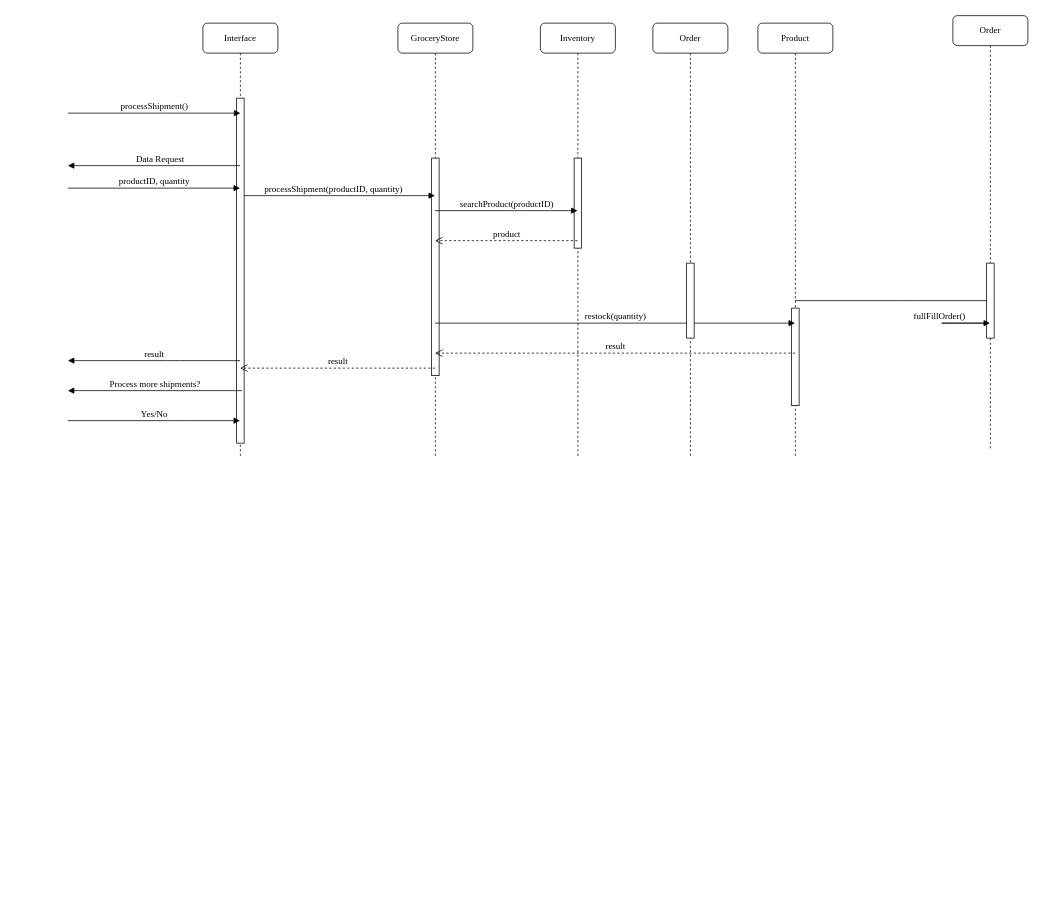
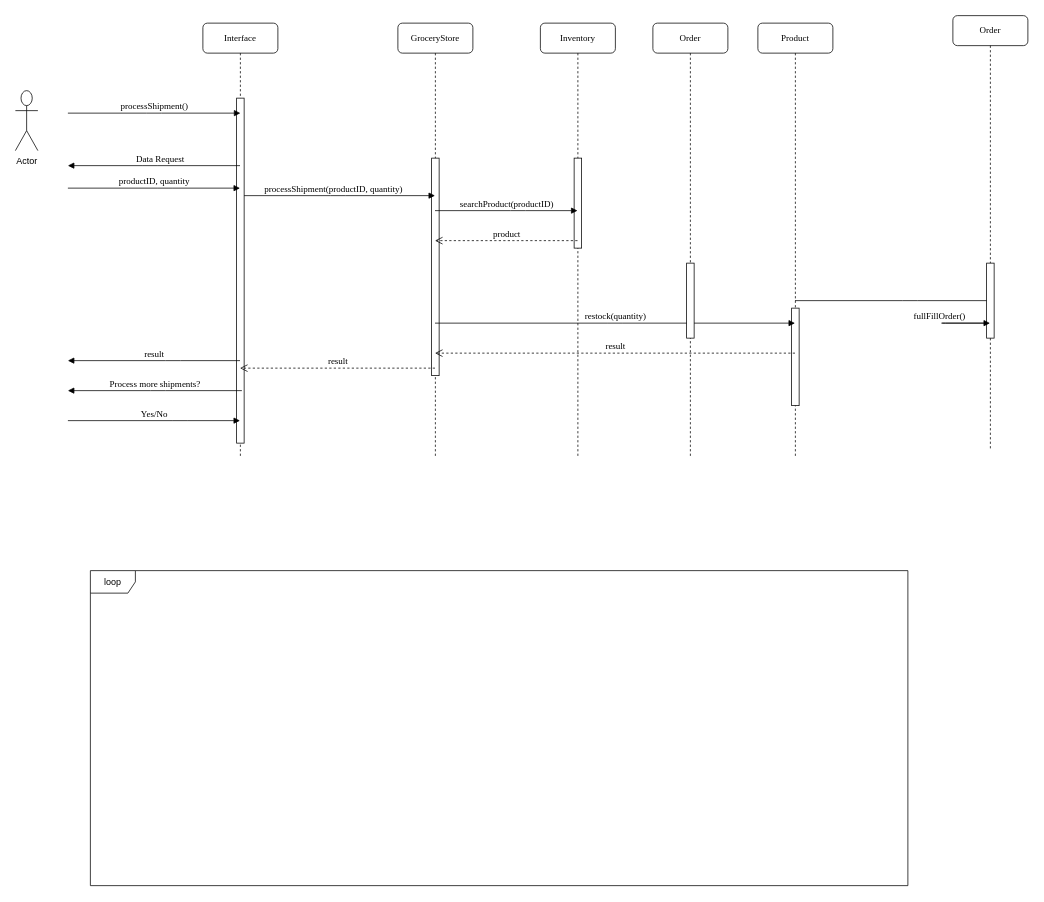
  <mxCell id="0" />
  <mxCell id="1" parent="0" />
  <mxCell id="2" value="GroceryStore" style="shape=umlLifeline;perimeter=lifelinePerimeter;whiteSpace=wrap;html=1;container=1;collapsible=0;recursiveResize=0;outlineConnect=0;rounded=1;shadow=0;comic=0;labelBackgroundColor=none;strokeWidth=1;fontFamily=Verdana;fontSize=12;align=center;" parent="1" vertex="1"><mxGeometry x="530" y="30" width="100" height="580" as="geometry" /></mxCell>
  <mxCell id="3" value="" style="html=1;points=[];perimeter=orthogonalPerimeter;rounded=0;shadow=0;comic=0;labelBackgroundColor=none;strokeWidth=1;fontFamily=Verdana;fontSize=12;align=center;" parent="2" vertex="1"><mxGeometry x="45" y="180" width="10" height="290" as="geometry" /></mxCell>
  <mxCell id="4" value="Product" style="shape=umlLifeline;perimeter=lifelinePerimeter;whiteSpace=wrap;html=1;container=1;collapsible=0;recursiveResize=0;outlineConnect=0;rounded=1;shadow=0;comic=0;labelBackgroundColor=none;strokeWidth=1;fontFamily=Verdana;fontSize=12;align=center;" parent="1" vertex="1"><mxGeometry x="1010" y="30" width="100" height="580" as="geometry" /></mxCell>
  <mxCell id="5" value="" style="html=1;points=[];perimeter=orthogonalPerimeter;rounded=0;shadow=0;comic=0;labelBackgroundColor=none;strokeWidth=1;fontFamily=Verdana;fontSize=12;align=center;" parent="4" vertex="1"><mxGeometry x="45" y="380" width="10" height="130" as="geometry" /></mxCell>
  <mxCell id="6" value="Inventory" style="shape=umlLifeline;perimeter=lifelinePerimeter;whiteSpace=wrap;html=1;container=1;collapsible=0;recursiveResize=0;outlineConnect=0;rounded=1;shadow=0;comic=0;labelBackgroundColor=none;strokeWidth=1;fontFamily=Verdana;fontSize=12;align=center;" parent="1" vertex="1"><mxGeometry x="720" y="30" width="100" height="580" as="geometry" /></mxCell>
  <mxCell id="7" value="" style="html=1;points=[];perimeter=orthogonalPerimeter;rounded=0;shadow=0;comic=0;labelBackgroundColor=none;strokeWidth=1;fontFamily=Verdana;fontSize=12;align=center;" parent="6" vertex="1"><mxGeometry x="45" y="180" width="10" height="120" as="geometry" /></mxCell>
  <mxCell id="8" value="Interface" style="shape=umlLifeline;perimeter=lifelinePerimeter;whiteSpace=wrap;html=1;container=1;collapsible=0;recursiveResize=0;outlineConnect=0;rounded=1;shadow=0;comic=0;labelBackgroundColor=none;strokeWidth=1;fontFamily=Verdana;fontSize=12;align=center;" parent="1" vertex="1"><mxGeometry x="270" y="30" width="100" height="580" as="geometry" /></mxCell>
  <mxCell id="9" value="" style="html=1;points=[];perimeter=orthogonalPerimeter;rounded=0;shadow=0;comic=0;labelBackgroundColor=none;strokeWidth=1;fontFamily=Verdana;fontSize=12;align=center;" parent="8" vertex="1"><mxGeometry x="45" y="100" width="10" height="460" as="geometry" /></mxCell>
  <mxCell id="10" value="processShipment()" style="html=1;verticalAlign=bottom;endArrow=block;entryX=0;entryY=0;labelBackgroundColor=none;fontFamily=Verdana;fontSize=12;edgeStyle=elbowEdgeStyle;elbow=vertical;startArrow=none;" parent="8" edge="1"><mxGeometry relative="1" as="geometry"><mxPoint x="-180" y="120" as="sourcePoint" /><mxPoint x="50" y="120.0" as="targetPoint" /></mxGeometry></mxCell>
  <mxCell id="11" value="processShipment(productID, quantity)" style="html=1;verticalAlign=bottom;endArrow=block;labelBackgroundColor=none;fontFamily=Verdana;fontSize=12;edgeStyle=elbowEdgeStyle;elbow=vertical;" parent="1" source="9" target="2" edge="1"><mxGeometry x="-0.065" relative="1" as="geometry"><mxPoint x="510" y="140" as="sourcePoint" /><mxPoint x="560" y="240" as="targetPoint" /><Array as="points"><mxPoint x="450" y="260" /><mxPoint x="430" y="260" /></Array><mxPoint as="offset" /></mxGeometry></mxCell>
  <mxCell id="12" value="searchProduct(productID)" style="html=1;verticalAlign=bottom;endArrow=block;labelBackgroundColor=none;fontFamily=Verdana;fontSize=12;edgeStyle=elbowEdgeStyle;elbow=vertical;" parent="1" source="2" target="6" edge="1"><mxGeometry relative="1" as="geometry"><mxPoint x="610" y="260" as="sourcePoint" /><Array as="points"><mxPoint x="690" y="280" /><mxPoint x="650" y="260" /><mxPoint x="735" y="310" /><mxPoint x="630" y="260" /><mxPoint x="680" y="270" /><mxPoint x="620" y="230" /><mxPoint x="690" y="200" /></Array><mxPoint x="735" y="260" as="targetPoint" /></mxGeometry></mxCell>
+ <mxCell id="13" value="Actor" style="shape=umlActor;verticalLabelPosition=bottom;verticalAlign=top;html=1;outlineConnect=0;" parent="1" vertex="1"><mxGeometry x="20" y="120" width="30" height="80" as="geometry" /></mxCell>
  <mxCell id="14" value="product" style="html=1;verticalAlign=bottom;endArrow=open;dashed=1;endSize=8;labelBackgroundColor=none;fontFamily=Verdana;fontSize=12;edgeStyle=elbowEdgeStyle;elbow=vertical;" parent="1" source="6" target="2" edge="1"><mxGeometry relative="1" as="geometry"><mxPoint x="625" y="280" as="targetPoint" /><Array as="points"><mxPoint x="680" y="320" /><mxPoint x="660" y="300" /><mxPoint x="730" y="290" /><mxPoint x="625" y="280" /><mxPoint x="655" y="280" /></Array><mxPoint x="680" y="280" as="sourcePoint" /></mxGeometry></mxCell>
  <mxCell id="15" value="restock(quantity)" style="html=1;verticalAlign=bottom;endArrow=block;labelBackgroundColor=none;fontFamily=Verdana;fontSize=12;edgeStyle=elbowEdgeStyle;elbow=vertical;" parent="1" source="2" target="4" edge="1"><mxGeometry relative="1" as="geometry"><mxPoint x="610" y="340" as="sourcePoint" /><Array as="points"><mxPoint x="820" y="430" /><mxPoint x="670" y="400" /><mxPoint x="810" y="370" /><mxPoint x="640" y="350" /><mxPoint x="660" y="420" /><mxPoint x="700" y="350" /><mxPoint x="620" y="370" /><mxPoint x="670" y="370" /><mxPoint x="660" y="390" /><mxPoint x="680" y="340" /><mxPoint x="715" y="370" /><mxPoint x="800" y="420" /><mxPoint x="695" y="370" /><mxPoint x="745" y="380" /><mxPoint x="685" y="340" /><mxPoint x="755" y="310" /></Array><mxPoint x="740" y="370" as="targetPoint" /></mxGeometry></mxCell>
  <mxCell id="16" value="result" style="html=1;verticalAlign=bottom;endArrow=open;dashed=1;endSize=8;labelBackgroundColor=none;fontFamily=Verdana;fontSize=12;edgeStyle=elbowEdgeStyle;elbow=vertical;" parent="1" source="2" target="8" edge="1"><mxGeometry relative="1" as="geometry"><mxPoint x="360" y="410" as="targetPoint" /><Array as="points"><mxPoint x="470" y="490" /><mxPoint x="490" y="450" /><mxPoint x="400" y="430" /><mxPoint x="480" y="420" /><mxPoint x="410" y="450" /><mxPoint x="470" y="500" /><mxPoint x="420" y="470" /><mxPoint x="410" y="430" /><mxPoint x="450" y="370" /><mxPoint x="371" y="420" /><mxPoint x="265.5" y="400" /><mxPoint x="295.5" y="400" /></Array><mxPoint x="540" y="410" as="sourcePoint" /></mxGeometry></mxCell>
  <mxCell id="17" value="Order" style="shape=umlLifeline;perimeter=lifelinePerimeter;whiteSpace=wrap;html=1;container=1;collapsible=0;recursiveResize=0;outlineConnect=0;rounded=1;shadow=0;comic=0;labelBackgroundColor=none;strokeWidth=1;fontFamily=Verdana;fontSize=12;align=center;" parent="1" vertex="1"><mxGeometry x="1270" y="20" width="100" height="580" as="geometry" /></mxCell>
  <mxCell id="18" value="" style="html=1;points=[];perimeter=orthogonalPerimeter;rounded=0;shadow=0;comic=0;labelBackgroundColor=none;strokeWidth=1;fontFamily=Verdana;fontSize=12;align=center;" parent="17" vertex="1"><mxGeometry x="45" y="330" width="10" height="100" as="geometry" /></mxCell>
  <mxCell id="19" value="fullFillOrder()" style="html=1;verticalAlign=bottom;endArrow=block;labelBackgroundColor=none;fontFamily=Verdana;fontSize=12;edgeStyle=elbowEdgeStyle;elbow=vertical;startArrow=none;" parent="17" source="18" target="17" edge="1"><mxGeometry relative="1" as="geometry"><mxPoint x="-210" y="380" as="sourcePoint" /><Array as="points"><mxPoint x="-20" y="410" /><mxPoint x="-10" y="370" /><mxPoint x="-30" y="350" /><mxPoint x="-30" y="340" /><mxPoint x="-20" y="350" /><mxPoint x="-20" y="350" /><mxPoint x="-20" y="350" /><mxPoint x="-20" y="360" /><mxPoint x="-20" y="350" /><mxPoint x="-50" y="180" /><mxPoint x="-180" y="360" /><mxPoint x="-130" y="390" /><mxPoint x="-164" y="380" /><mxPoint x="-164.5" y="430" /><mxPoint x="-194.5" y="440" /><mxPoint x="-84.5" y="460" /><mxPoint x="-74.5" y="470" /><mxPoint x="-54" y="430" /><mxPoint x="-64" y="380" /><mxPoint x="-44" y="330" /><mxPoint x="-9" y="360" /><mxPoint x="76" y="410" /><mxPoint x="-29" y="360" /><mxPoint x="21" y="370" /><mxPoint x="-39" y="330" /><mxPoint x="31" y="300" /></Array><mxPoint x="-20" y="430" as="targetPoint" /></mxGeometry></mxCell>
  <mxCell id="20" value="result" style="html=1;verticalAlign=bottom;endArrow=open;dashed=1;endSize=8;labelBackgroundColor=none;fontFamily=Verdana;fontSize=12;edgeStyle=elbowEdgeStyle;elbow=vertical;" parent="1" source="4" target="2" edge="1"><mxGeometry relative="1" as="geometry"><mxPoint x="590" y="520" as="targetPoint" /><Array as="points"><mxPoint x="680" y="470" /><mxPoint x="770" y="430" /><mxPoint x="800" y="410" /><mxPoint x="700" y="400" /><mxPoint x="680" y="390" /><mxPoint x="770" y="400" /><mxPoint x="710" y="420" /><mxPoint x="680" y="460" /><mxPoint x="660" y="440" /><mxPoint x="510.5" y="440" /><mxPoint x="460.5" y="410" /><mxPoint x="450.5" y="370" /><mxPoint x="490.5" y="310" /><mxPoint x="411.5" y="360" /><mxPoint x="306" y="340" /><mxPoint x="336" y="340" /></Array><mxPoint x="620" y="440" as="sourcePoint" /></mxGeometry></mxCell>
+ <mxCell id="21" value="loop" style="shape=umlFrame;whiteSpace=wrap;html=1;" parent="1" vertex="1"><mxGeometry x="120" y="760" width="1090" height="420" as="geometry" /></mxCell>
  <mxCell id="22" value="Data Request" style="html=1;verticalAlign=bottom;endArrow=block;labelBackgroundColor=none;fontFamily=Verdana;fontSize=12;edgeStyle=elbowEdgeStyle;elbow=vertical;startArrow=none;" parent="1" source="8" edge="1"><mxGeometry x="-0.062" relative="1" as="geometry"><mxPoint y="223" as="sourcePoint" x="290" /><mxPoint x="90" y="220" as="targetPoint" /><Array as="points"><mxPoint x="200" y="220" /><mxPoint x="150" y="200" /><mxPoint x="230" y="270" /><mxPoint x="210" y="270" /><mxPoint x="250" y="220" /><mxPoint x="250" y="190" /><mxPoint x="250" y="180" /><mxPoint x="210" y="220" /></Array><mxPoint x="1" as="offset" /></mxGeometry></mxCell>
  <mxCell id="23" value="result" style="html=1;verticalAlign=bottom;endArrow=block;labelBackgroundColor=none;fontFamily=Verdana;fontSize=12;edgeStyle=elbowEdgeStyle;elbow=vertical;startArrow=none;" parent="1" source="8" edge="1"><mxGeometry relative="1" as="geometry"><mxPoint x="140" y="440" as="sourcePoint" /><mxPoint x="90" y="480" as="targetPoint" /><Array as="points"><mxPoint x="230" y="480" /></Array></mxGeometry></mxCell>
  <mxCell id="24" value="Yes/No" style="html=1;verticalAlign=bottom;endArrow=block;labelBackgroundColor=none;fontFamily=Verdana;fontSize=12;edgeStyle=elbowEdgeStyle;elbow=vertical;startArrow=none;" parent="1" target="8" edge="1"><mxGeometry relative="1" as="geometry"><mxPoint x="90" y="560" as="sourcePoint" /><mxPoint y="520" as="targetPoint" x="290" /><Array as="points"><mxPoint x="240" y="560" /><mxPoint x="230" y="530" /><mxPoint x="260" y="540" /></Array></mxGeometry></mxCell>
  <mxCell id="25" value="Process more shipments?" style="html=1;verticalAlign=bottom;endArrow=block;labelBackgroundColor=none;fontFamily=Verdana;fontSize=12;edgeStyle=elbowEdgeStyle;elbow=vertical;startArrow=none;" parent="1" edge="1"><mxGeometry relative="1" as="geometry"><mxPoint x="322" y="520" as="sourcePoint" /><mxPoint x="90" y="520" as="targetPoint" /><Array as="points"><mxPoint x="210" y="520" /></Array></mxGeometry></mxCell>
  <mxCell id="26" value="productID, quantity" style="html=1;verticalAlign=bottom;endArrow=block;labelBackgroundColor=none;fontFamily=Verdana;fontSize=12;edgeStyle=elbowEdgeStyle;elbow=vertical;startArrow=none;" parent="1" target="8" edge="1"><mxGeometry relative="1" as="geometry"><mxPoint x="90" y="250" as="sourcePoint" /><mxPoint y="332" as="targetPoint" x="290" /><Array as="points"><mxPoint x="220" y="250" /><mxPoint x="230" y="230" /><mxPoint x="280" y="300" /><mxPoint x="300" y="332" /></Array></mxGeometry></mxCell>
  <mxCell id="27" value="Order" style="shape=umlLifeline;perimeter=lifelinePerimeter;whiteSpace=wrap;html=1;container=1;collapsible=0;recursiveResize=0;outlineConnect=0;rounded=1;shadow=0;comic=0;labelBackgroundColor=none;strokeWidth=1;fontFamily=Verdana;fontSize=12;align=center;" parent="1" vertex="1"><mxGeometry x="870" y="30" width="100" height="580" as="geometry" /></mxCell>
  <mxCell id="28" value="" style="html=1;points=[];perimeter=orthogonalPerimeter;rounded=0;shadow=0;comic=0;labelBackgroundColor=none;strokeWidth=1;fontFamily=Verdana;fontSize=12;align=center;" parent="27" vertex="1"><mxGeometry x="45" y="320" width="10" height="100" as="geometry" /></mxCell>
  <mxCell id="29" value="" style="html=1;verticalAlign=bottom;endArrow=none;labelBackgroundColor=none;fontFamily=Verdana;fontSize=12;edgeStyle=elbowEdgeStyle;elbow=vertical;" edge="1" parent="1" source="4" target="18"><mxGeometry relative="1" as="geometry"><mxPoint x="909.5" y="440" as="sourcePoint" /><Array as="points" /><mxPoint x="1059.5" y="440" as="targetPoint" /></mxGeometry></mxCell>
